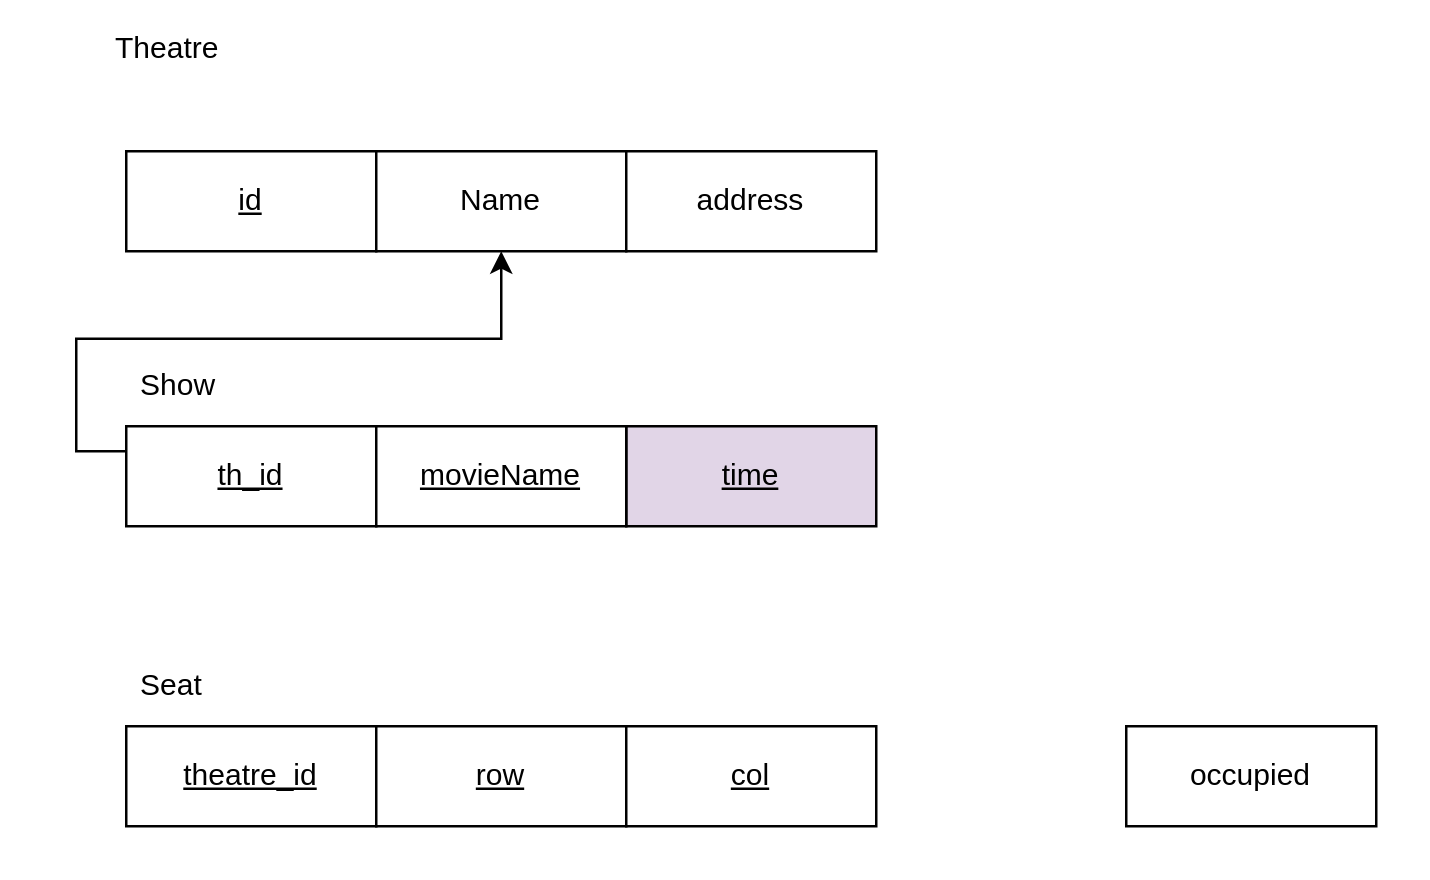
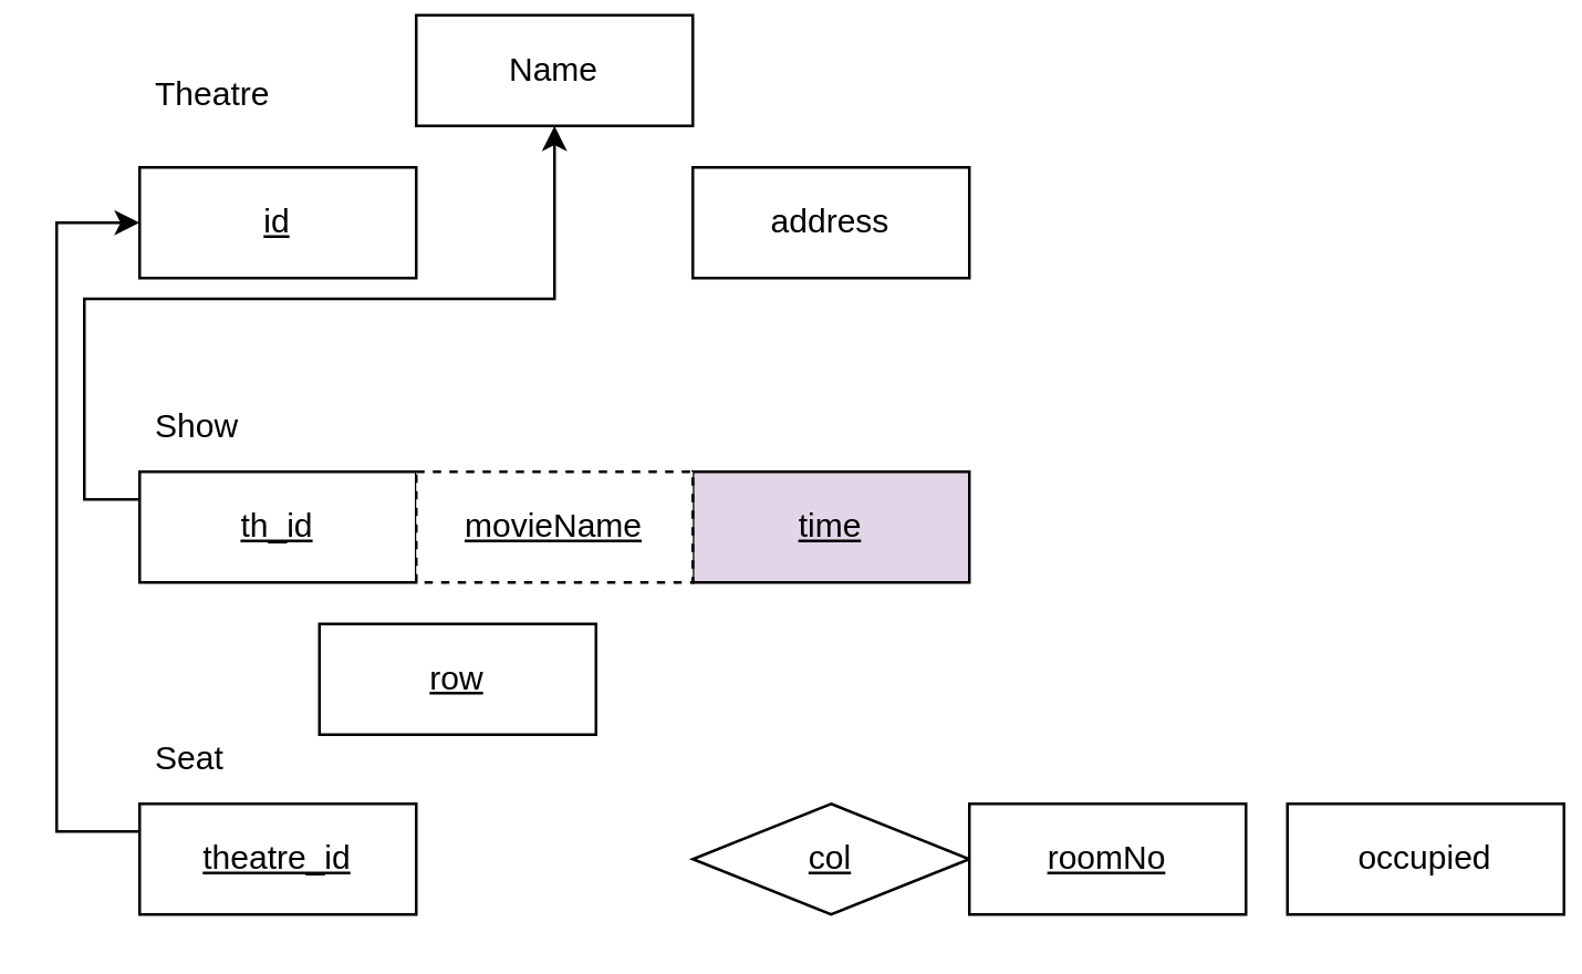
  <mxCell id="0" />
  <mxCell id="1" parent="0" />
- <mxCell id="2" value="Theatre" style="text;strokeColor=none;fillColor=none;spacingLeft=4;spacingRight=4;overflow=hidden;rotatable=0;points=[[0,0.5],[1,0.5]];portConstraint=eastwest;fontSize=12;" parent="1" vertex="1"><mxGeometry x="40" y="5" width="70" height="30" as="geometry" /></mxCell>
+ <mxCell id="2" value="Theatre" style="text;strokeColor=none;fillColor=none;spacingLeft=4;spacingRight=4;overflow=hidden;rotatable=0;points=[[0,0.5],[1,0.5]];portConstraint=eastwest;fontSize=12;" parent="1" vertex="1"><mxGeometry x="50" y="20" width="70" height="30" as="geometry" /></mxCell>
  <mxCell id="3" value="&lt;u&gt;id&lt;/u&gt;" style="whiteSpace=wrap;html=1;align=center;" parent="1" vertex="1"><mxGeometry x="50" y="60" width="100" height="40" as="geometry" /></mxCell>
- <mxCell id="4" value="Name" style="whiteSpace=wrap;html=1;align=center;" parent="1" vertex="1"><mxGeometry x="150" y="60" width="100" height="40" as="geometry" /></mxCell>
+ <mxCell id="4" value="Name" style="whiteSpace=wrap;html=1;align=center;" parent="1" vertex="1"><mxGeometry x="150" y="5" width="100" height="40" as="geometry" /></mxCell>
  <mxCell id="5" value="address" style="whiteSpace=wrap;html=1;align=center;" parent="1" vertex="1"><mxGeometry x="250" y="60" width="100" height="40" as="geometry" /></mxCell>
  <mxCell id="6" value="Show" style="text;strokeColor=none;fillColor=none;spacingLeft=4;spacingRight=4;overflow=hidden;rotatable=0;points=[[0,0.5],[1,0.5]];portConstraint=eastwest;fontSize=12;" parent="1" vertex="1"><mxGeometry x="50" y="140" width="40" height="30" as="geometry" /></mxCell>
  <mxCell id="7" style="edgeStyle=orthogonalEdgeStyle;rounded=0;orthogonalLoop=1;jettySize=auto;html=1;exitX=0;exitY=0.25;exitDx=0;exitDy=0;" edge="1" parent="1" source="8" target="4"><mxGeometry relative="1" as="geometry" /></mxCell>
  <mxCell id="8" value="&lt;u&gt;th_id&lt;/u&gt;" style="whiteSpace=wrap;html=1;align=center;" parent="1" vertex="1"><mxGeometry x="50" y="170" width="100" height="40" as="geometry" /></mxCell>
  <mxCell id="9" value="&lt;u&gt;time&lt;/u&gt;" style="whiteSpace=wrap;html=1;align=center;fillColor=#e1d5e7;" parent="1" vertex="1"><mxGeometry x="250" y="170" width="100" height="40" as="geometry" /></mxCell>
+ <mxCell id="10" style="edgeStyle=orthogonalEdgeStyle;rounded=0;orthogonalLoop=1;jettySize=auto;html=1;exitX=0;exitY=0.25;exitDx=0;exitDy=0;entryX=0;entryY=0.5;entryDx=0;entryDy=0;" parent="1" source="11" target="3" edge="1"><mxGeometry relative="1" as="geometry"><Array as="points"><mxPoint x="20" y="300" /><mxPoint x="20" y="80" /></Array></mxGeometry></mxCell>
  <mxCell id="11" value="&lt;u&gt;theatre_id&lt;/u&gt;" style="whiteSpace=wrap;html=1;align=center;" parent="1" vertex="1"><mxGeometry x="50" y="290" width="100" height="40" as="geometry" /></mxCell>
  <mxCell id="12" value="Seat" style="text;strokeColor=none;fillColor=none;spacingLeft=4;spacingRight=4;overflow=hidden;rotatable=0;points=[[0,0.5],[1,0.5]];portConstraint=eastwest;fontSize=12;" parent="1" vertex="1"><mxGeometry x="50" y="260" width="40" height="30" as="geometry" /></mxCell>
- <mxCell id="13" value="&lt;u&gt;row&lt;/u&gt;" style="whiteSpace=wrap;html=1;align=center;" parent="1" vertex="1"><mxGeometry x="150" y="290" width="100" height="40" as="geometry" /></mxCell>
- <mxCell id="14" value="&lt;u&gt;col&lt;/u&gt;" style="whiteSpace=wrap;html=1;align=center;" parent="1" vertex="1"><mxGeometry x="250" y="290" width="100" height="40" as="geometry" /></mxCell>
- <mxCell id="16" value="occupied" style="whiteSpace=wrap;html=1;align=center;" parent="1" vertex="1"><mxGeometry x="450" y="290" width="100" height="40" as="geometry" /></mxCell>
- <mxCell id="17" value="&lt;u&gt;movieName&lt;/u&gt;" style="whiteSpace=wrap;html=1;align=center;" vertex="1" parent="1"><mxGeometry x="150" y="170" width="100" height="40" as="geometry" /></mxCell>
+ <mxCell id="13" value="&lt;u&gt;row&lt;/u&gt;" style="whiteSpace=wrap;html=1;align=center;" parent="1" vertex="1"><mxGeometry x="115" y="225" width="100" height="40" as="geometry" /></mxCell>
+ <mxCell id="14" value="&lt;u&gt;col&lt;/u&gt;" style="rhombus;whiteSpace=wrap;html=1;align=center;" parent="1" vertex="1"><mxGeometry x="250" y="290" width="100" height="40" as="geometry" /></mxCell>
+ <mxCell id="15" value="&lt;u&gt;roomNo&lt;/u&gt;" style="whiteSpace=wrap;html=1;align=center;" parent="1" vertex="1"><mxGeometry x="350" y="290" width="100" height="40" as="geometry" /></mxCell>
+ <mxCell id="16" value="occupied" style="whiteSpace=wrap;html=1;align=center;" parent="1" vertex="1"><mxGeometry x="465" y="290" width="100" height="40" as="geometry" /></mxCell>
+ <mxCell id="17" value="&lt;u&gt;movieName&lt;/u&gt;" style="whiteSpace=wrap;html=1;align=center;dashed=1;" vertex="1" parent="1"><mxGeometry x="150" y="170" width="100" height="40" as="geometry" /></mxCell>
